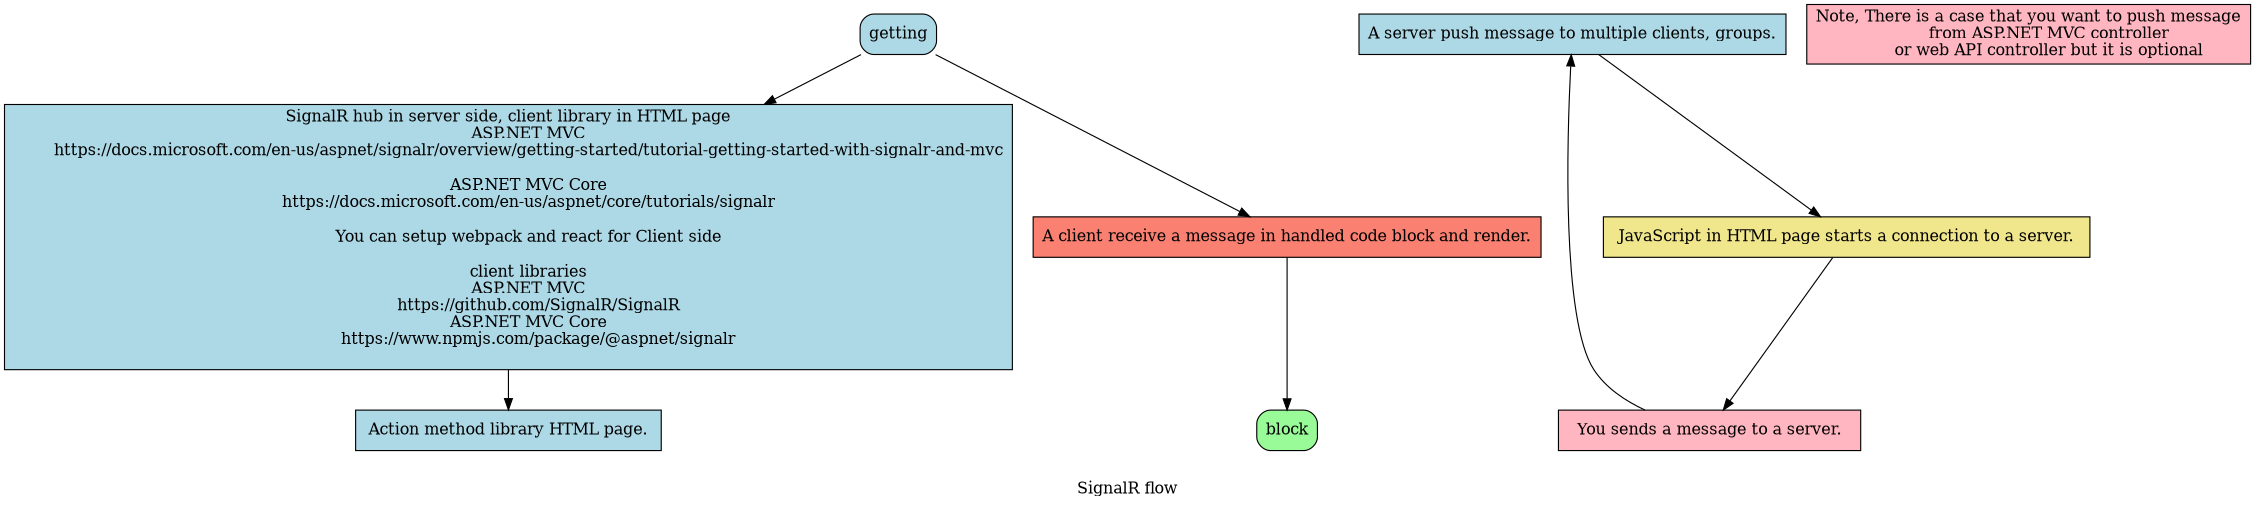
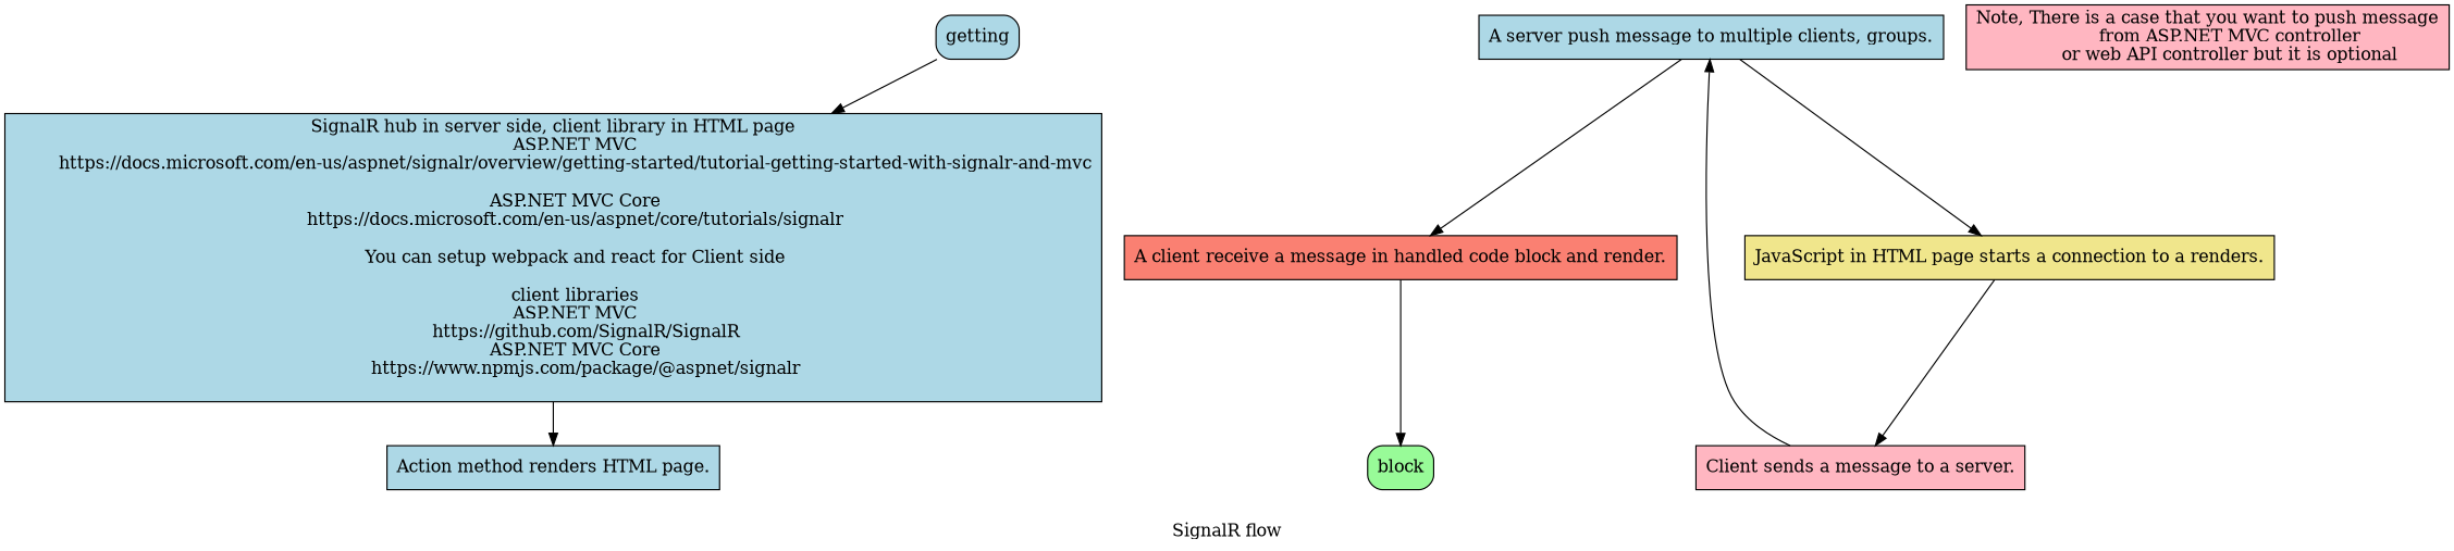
  digraph {
    label="SignalR flow"
    node [fillcolor=lightblue shape=box style=filled]
    n1 [label=getting style="rounded,filled"]
    n2 [label="SignalR hub in server side, client library in HTML page\n        ASP.NET MVC\n        https://docs.microsoft.com/en-us/aspnet/signalr/overview/getting-started/tutorial-getting-started-with-signalr-and-mvc\n\n        ASP.NET MVC Core\n        https://docs.microsoft.com/en-us/aspnet/core/tutorials/signalr\n\n        You can setup webpack and react for Client side\n\n        client libraries\n        ASP.NET MVC\n            https://github.com/SignalR/SignalR\n        ASP.NET MVC Core\n            https://www.npmjs.com/package/@aspnet/signalr\n        "]
-   n3 [label="Action method library HTML page."]
+   n3 [label="Action method renders HTML page."]
    n4 [fillcolor=palegreen label=block style="rounded,filled"]
-   n5 [fillcolor=khaki label="JavaScript in HTML page starts a connection to a server."]
-   n6 [fillcolor=lightpink label="You sends a message to a server."]
+   n5 [fillcolor=khaki label="JavaScript in HTML page starts a connection to a renders."]
+   n6 [fillcolor=lightpink label="Client sends a message to a server."]
    n7 [label="A server push message to multiple clients, groups."]
    n8 [fillcolor=salmon label="A client receive a message in handled code block and render."]
    n9 [fillcolor=lightpink label="Note, There is a case that you want to push message\n        from ASP.NET MVC controller\n        or web API controller but it is optional"]
    n1 -> n2
    n2 -> n3
    n5 -> n6
    n6 -> n7
    n7 -> n5
-   n1 -> n8
+   n7 -> n8
    n8 -> n4
  }
